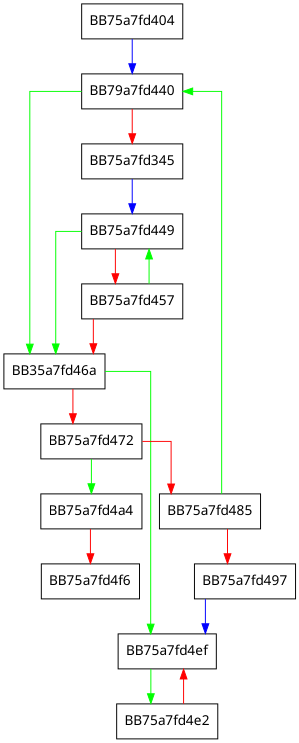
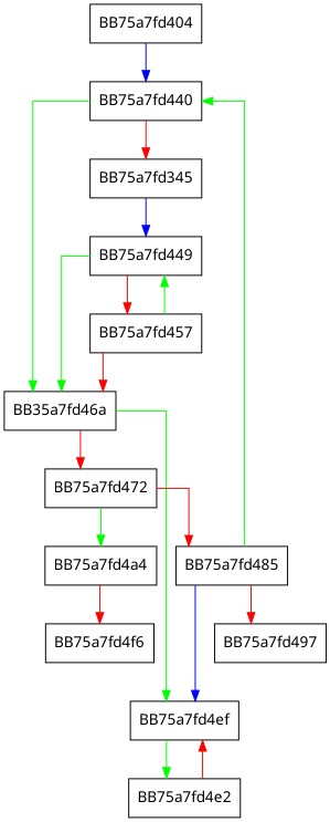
  digraph {
    fontname="Noto Sans"
    splines=ortho
    node [fontname="Noto Sans" shape=box]
    edge [color=red fontname="Noto Sans"]
    BB75a7fd404
-   BB75a7fd440 [label=BB79a7fd440]
+   BB75a7fd440
    n3 [label=BB35a7fd46a]
    n4 [label=BB75a7fd345]
    BB75a7fd4ef
    BB75a7fd472
    BB75a7fd449
    BB75a7fd4e2
    BB75a7fd4a4
    BB75a7fd485
    BB75a7fd457
    BB75a7fd4f6
    BB75a7fd497
    BB75a7fd404 -> BB75a7fd440 [color=blue]
    BB75a7fd440 -> n3 [color=green]
    BB75a7fd440 -> n4
    n3 -> BB75a7fd4ef [color=green]
    n3 -> BB75a7fd472
    n4 -> BB75a7fd449 [color=blue]
    BB75a7fd4ef -> BB75a7fd4e2 [color=green]
    BB75a7fd472 -> BB75a7fd4a4 [color=green]
    BB75a7fd472 -> BB75a7fd485
    BB75a7fd449 -> n3 [color=green]
    BB75a7fd449 -> BB75a7fd457
    BB75a7fd4e2 -> BB75a7fd4ef
    BB75a7fd4a4 -> BB75a7fd4f6
    BB75a7fd485 -> BB75a7fd440 [color=green]
    BB75a7fd485 -> BB75a7fd497
    BB75a7fd457 -> n3
    BB75a7fd457 -> BB75a7fd449 [color=green]
-   BB75a7fd497 -> BB75a7fd4ef [color=blue]
+   BB75a7fd485 -> BB75a7fd4ef [color=blue]
  }
